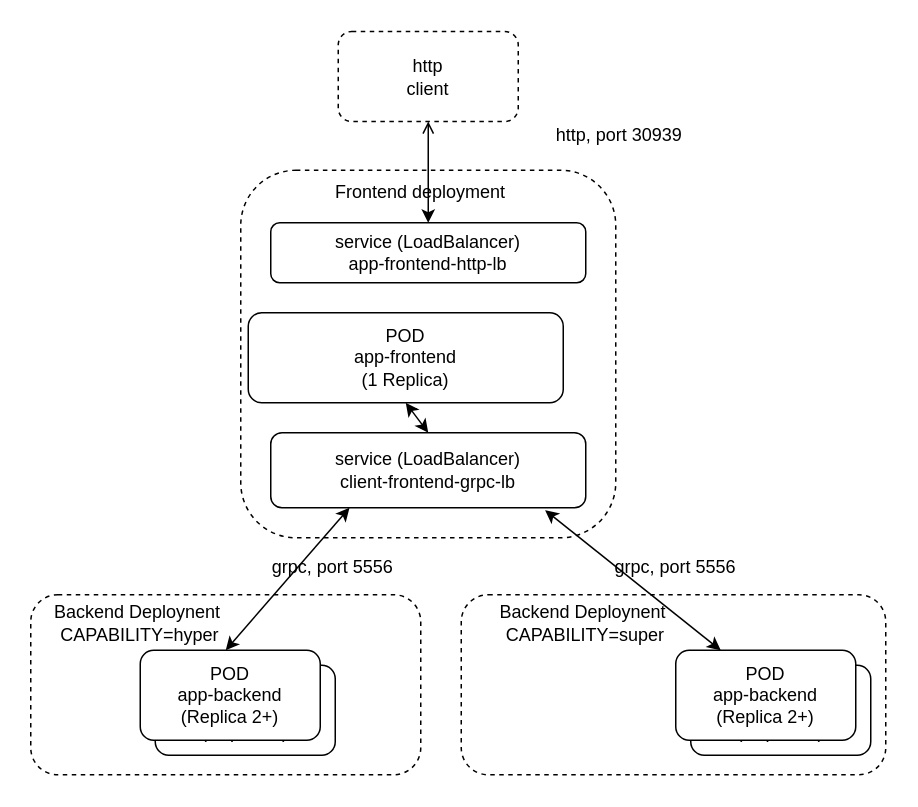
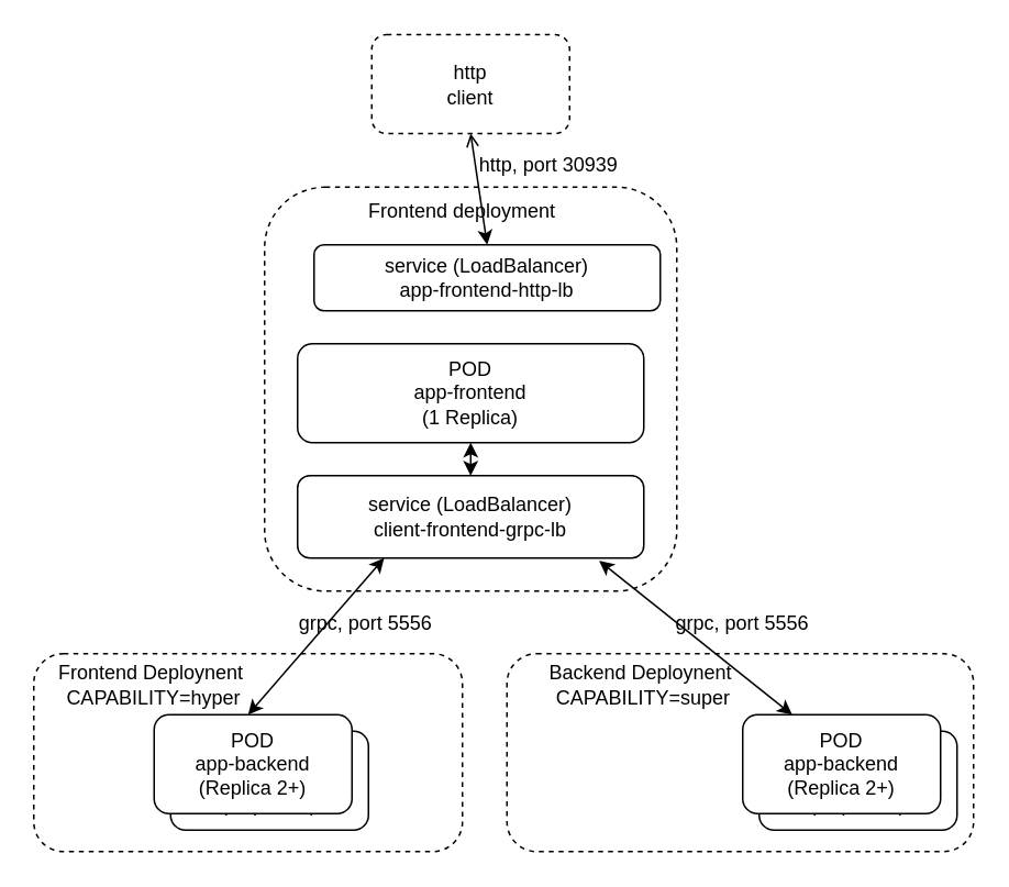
  <mxCell id="0" />
  <mxCell id="1" parent="0" />
  <mxCell id="2" value="" style="rounded=1;whiteSpace=wrap;html=1;dashed=1;" parent="1" vertex="1"><mxGeometry x="307" y="396" width="283" height="120" as="geometry" /></mxCell>
  <mxCell id="3" value="" style="rounded=1;whiteSpace=wrap;html=1;dashed=1;" parent="1" vertex="1"><mxGeometry x="160" y="113" width="250" height="245" as="geometry" /></mxCell>
  <mxCell id="4" value="http&lt;br&gt;client" style="rounded=1;whiteSpace=wrap;html=1;dashed=1;" parent="1" vertex="1"><mxGeometry x="225" y="20.5" width="120" height="60" as="geometry" /></mxCell>
- <mxCell id="5" value="service (LoadBalancer)&lt;br&gt;app-frontend-http-lb" style="rounded=1;whiteSpace=wrap;html=1;" parent="1" vertex="1"><mxGeometry x="180" y="148" width="210" height="40" as="geometry" /></mxCell>
- <mxCell id="6" value="POD&lt;br&gt;app-frontend&lt;br&gt;(1 Replica)" style="rounded=1;whiteSpace=wrap;html=1;" parent="1" vertex="1"><mxGeometry x="165" y="208" width="210" height="60" as="geometry" /></mxCell>
+ <mxCell id="5" value="service (LoadBalancer)&lt;br&gt;app-frontend-http-lb" style="rounded=1;whiteSpace=wrap;html=1;" parent="1" vertex="1"><mxGeometry x="190" y="148" width="210" height="40" as="geometry" /></mxCell>
+ <mxCell id="6" value="POD&lt;br&gt;app-frontend&lt;br&gt;(1 Replica)" style="rounded=1;whiteSpace=wrap;html=1;" parent="1" vertex="1"><mxGeometry x="180" y="208" width="210" height="60" as="geometry" /></mxCell>
  <mxCell id="7" value="service (LoadBalancer)&lt;br&gt;client-frontend-grpc-lb" style="rounded=1;whiteSpace=wrap;html=1;" parent="1" vertex="1"><mxGeometry x="180" y="288" width="210" height="50" as="geometry" /></mxCell>
  <mxCell id="8" value="POD&lt;br&gt;app-backend&lt;br&gt;(Replica 2)" style="rounded=1;whiteSpace=wrap;html=1;" parent="1" vertex="1"><mxGeometry x="460" y="443" width="120" height="60" as="geometry" /></mxCell>
  <mxCell id="9" value="POD&lt;br&gt;app-backend&lt;br&gt;(Replica 2+)" style="rounded=1;whiteSpace=wrap;html=1;" parent="1" vertex="1"><mxGeometry x="450" y="433" width="120" height="60" as="geometry" /></mxCell>
  <mxCell id="10" value="Frontend deployment" style="text;html=1;strokeColor=none;fillColor=none;align=center;verticalAlign=middle;whiteSpace=wrap;rounded=0;dashed=1;" parent="1" vertex="1"><mxGeometry x="220" y="118" width="120" height="20" as="geometry" /></mxCell>
  <mxCell id="11" value="Backend Deploynent&amp;nbsp;&lt;br&gt;CAPABILITY=super" style="text;html=1;strokeColor=none;fillColor=none;align=center;verticalAlign=middle;whiteSpace=wrap;rounded=0;dashed=1;" parent="1" vertex="1"><mxGeometry x="320" y="396" width="140" height="37" as="geometry" /></mxCell>
  <mxCell id="12" value="" style="rounded=1;whiteSpace=wrap;html=1;dashed=1;" parent="1" vertex="1"><mxGeometry x="20" y="396" width="260" height="120" as="geometry" /></mxCell>
  <mxCell id="13" value="POD&lt;br&gt;app-backend&lt;br&gt;(Replica 2)" style="rounded=1;whiteSpace=wrap;html=1;" parent="1" vertex="1"><mxGeometry x="103" y="443" width="120" height="60" as="geometry" /></mxCell>
  <mxCell id="14" value="POD&lt;br&gt;app-backend&lt;br&gt;(Replica 2+)" style="rounded=1;whiteSpace=wrap;html=1;" parent="1" vertex="1"><mxGeometry x="93" y="433" width="120" height="60" as="geometry" /></mxCell>
- <mxCell id="15" value="Backend Deploynent&amp;nbsp;&lt;br&gt;CAPABILITY=hyper" style="text;html=1;strokeColor=none;fillColor=none;align=center;verticalAlign=middle;whiteSpace=wrap;rounded=0;dashed=1;" parent="1" vertex="1"><mxGeometry x="23" y="396" width="140" height="37" as="geometry" /></mxCell>
+ <mxCell id="15" value="Frontend Deploynent&amp;nbsp;&lt;br&gt;CAPABILITY=hyper" style="text;html=1;strokeColor=none;fillColor=none;align=center;verticalAlign=middle;whiteSpace=wrap;rounded=0;dashed=1;" parent="1" vertex="1"><mxGeometry x="23" y="396" width="140" height="37" as="geometry" /></mxCell>
  <mxCell id="16" value="" style="endArrow=classic;startArrow=classic;html=1;entryX=0.25;entryY=1;entryDx=0;entryDy=0;" parent="1" target="7" edge="1"><mxGeometry width="50" height="50" relative="1" as="geometry"><mxPoint x="150" y="433" as="sourcePoint" /><mxPoint x="263.684" y="353" as="targetPoint" /></mxGeometry></mxCell>
  <mxCell id="17" value="" style="endArrow=classic;startArrow=classic;html=1;entryX=0.871;entryY=1.033;entryDx=0;entryDy=0;exitX=0.25;exitY=0;exitDx=0;exitDy=0;entryPerimeter=0;" parent="1" source="9" target="7" edge="1"><mxGeometry width="50" height="50" relative="1" as="geometry"><mxPoint x="20" y="583" as="sourcePoint" /><mxPoint x="337.5" y="353" as="targetPoint" /></mxGeometry></mxCell>
  <mxCell id="18" value="" style="endArrow=classic;startArrow=classic;html=1;entryX=0.5;entryY=1;entryDx=0;entryDy=0;exitX=0.5;exitY=0;exitDx=0;exitDy=0;" parent="1" source="7" target="6" edge="1"><mxGeometry width="50" height="50" relative="1" as="geometry"><mxPoint x="20" y="548" as="sourcePoint" /><mxPoint x="70" y="498" as="targetPoint" /></mxGeometry></mxCell>
  <mxCell id="19" value="" style="endArrow=open;startArrow=classic;html=1;entryX=0.5;entryY=1;entryDx=0;entryDy=0;exitX=0.5;exitY=0;exitDx=0;exitDy=0;" parent="1" source="5" target="4" edge="1"><mxGeometry width="50" height="50" relative="1" as="geometry"><mxPoint x="20" y="548" as="sourcePoint" /><mxPoint x="70" y="498" as="targetPoint" /></mxGeometry></mxCell>
- <mxCell id="20" value="http, port 30939" style="text;html=1;strokeColor=none;fillColor=none;align=center;verticalAlign=middle;whiteSpace=wrap;rounded=0;dashed=1;" parent="1" vertex="1"><mxGeometry x="365" y="80" width="95" height="20" as="geometry" /></mxCell>
+ <mxCell id="20" value="http, port 30939" style="text;html=1;strokeColor=none;fillColor=none;align=center;verticalAlign=middle;whiteSpace=wrap;rounded=0;dashed=1;" parent="1" vertex="1"><mxGeometry x="285" y="90" width="95" height="20" as="geometry" /></mxCell>
  <mxCell id="21" value="grpc, port 5556" style="text;html=1;strokeColor=none;fillColor=none;align=center;verticalAlign=middle;whiteSpace=wrap;rounded=0;dashed=1;" parent="1" vertex="1"><mxGeometry x="390" y="368" width="120" height="20" as="geometry" /></mxCell>
  <mxCell id="22" value="grpc, port 5556" style="text;html=1;strokeColor=none;fillColor=none;align=center;verticalAlign=middle;whiteSpace=wrap;rounded=0;dashed=1;" parent="1" vertex="1"><mxGeometry x="173" y="368" width="97" height="20" as="geometry" /></mxCell>
